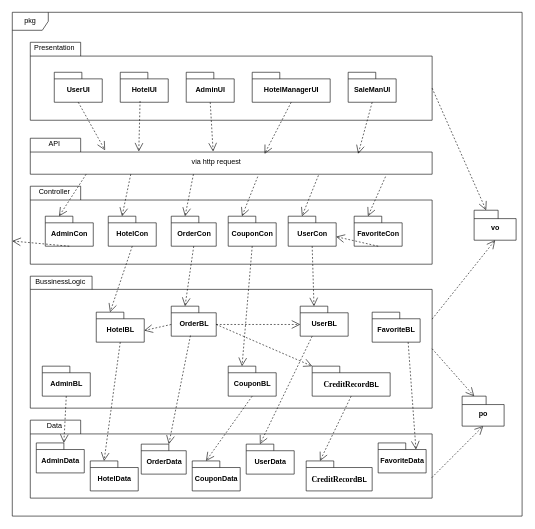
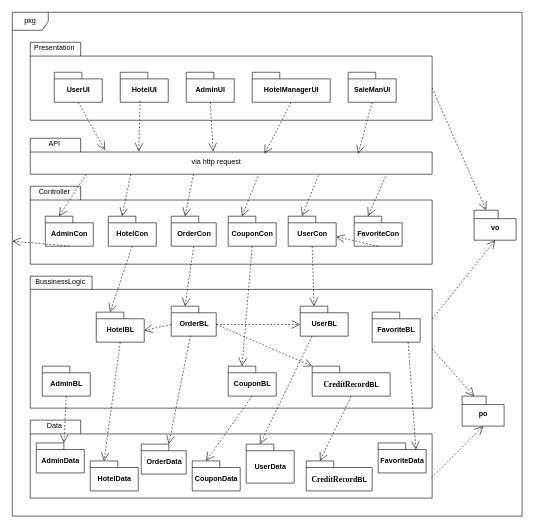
  <mxCell id="0" />
  <mxCell id="1" parent="0" />
  <mxCell id="2" value="" style="shape=folder;fontStyle=1;spacingTop=10;tabWidth=84;tabHeight=23;tabPosition=left;html=1;fillColor=none;" vertex="1" parent="1"><mxGeometry x="50" y="70" width="670" height="130" as="geometry" /></mxCell>
  <mxCell id="3" value="Presentation" style="text;html=1;align=center;verticalAlign=middle;resizable=0;points=[];autosize=1;" vertex="1" parent="1"><mxGeometry x="50" y="70" width="80" height="20" as="geometry" /></mxCell>
  <mxCell id="4" value="UserUI" style="shape=folder;fontStyle=1;spacingTop=10;tabWidth=46;tabHeight=11;tabPosition=left;html=1;fillColor=none;" vertex="1" parent="1"><mxGeometry x="90" y="120" width="80" height="50" as="geometry" /></mxCell>
  <mxCell id="5" value="HotelUI&lt;span style=&quot;color: rgba(0 , 0 , 0 , 0) ; font-family: monospace ; font-size: 0px ; font-weight: 400&quot;&gt;%3CmxGraphModel%3E%3Croot%3E%3CmxCell%20id%3D%220%22%2F%3E%3CmxCell%20id%3D%221%22%20parent%3D%220%22%2F%3E%3CmxCell%20id%3D%222%22%20value%3D%22UserUI%22%20style%3D%22shape%3Dfolder%3BfontStyle%3D1%3BspacingTop%3D10%3BtabWidth%3D46%3BtabHeight%3D11%3BtabPosition%3Dleft%3Bhtml%3D1%3BfillColor%3Dnone%3B%22%20vertex%3D%221%22%20parent%3D%221%22%3E%3CmxGeometry%20x%3D%22220%22%20y%3D%22160%22%20width%3D%2280%22%20height%3D%2250%22%20as%3D%22geometry%22%2F%3E%3C%2FmxCell%3E%3C%2Froot%3E%3C%2FmxGraphModel%3E&lt;/span&gt;" style="shape=folder;fontStyle=1;spacingTop=10;tabWidth=46;tabHeight=11;tabPosition=left;html=1;fillColor=none;" vertex="1" parent="1"><mxGeometry x="200" y="120" width="80" height="50" as="geometry" /></mxCell>
  <mxCell id="6" value="AdminUI" style="shape=folder;fontStyle=1;spacingTop=10;tabWidth=46;tabHeight=11;tabPosition=left;html=1;fillColor=none;" vertex="1" parent="1"><mxGeometry x="310" y="120" width="80" height="50" as="geometry" /></mxCell>
  <mxCell id="7" value="HotelManagerUI" style="shape=folder;fontStyle=1;spacingTop=10;tabWidth=46;tabHeight=11;tabPosition=left;html=1;fillColor=none;" vertex="1" parent="1"><mxGeometry x="420" y="120" width="130" height="50" as="geometry" /></mxCell>
  <mxCell id="8" value="SaleManUI" style="shape=folder;fontStyle=1;spacingTop=10;tabWidth=46;tabHeight=11;tabPosition=left;html=1;fillColor=none;" vertex="1" parent="1"><mxGeometry x="580" y="120" width="80" height="50" as="geometry" /></mxCell>
  <mxCell id="9" value="" style="shape=folder;fontStyle=1;spacingTop=10;tabWidth=84;tabHeight=23;tabPosition=left;html=1;fillColor=none;" vertex="1" parent="1"><mxGeometry x="50" y="230" width="670" height="60" as="geometry" /></mxCell>
  <mxCell id="10" value="API" style="text;html=1;align=center;verticalAlign=middle;resizable=0;points=[];autosize=1;" vertex="1" parent="1"><mxGeometry x="75" y="230" width="30" height="20" as="geometry" /></mxCell>
  <mxCell id="11" value="via http request" style="text;html=1;align=center;verticalAlign=middle;resizable=0;points=[];autosize=1;" vertex="1" parent="1"><mxGeometry x="310" y="260" width="100" height="20" as="geometry" /></mxCell>
  <mxCell id="12" value="" style="shape=folder;fontStyle=1;spacingTop=10;tabWidth=84;tabHeight=23;tabPosition=left;html=1;fillColor=none;" vertex="1" parent="1"><mxGeometry x="50" y="310" width="670" height="130" as="geometry" /></mxCell>
  <mxCell id="13" value="Controller" style="text;html=1;align=center;verticalAlign=middle;resizable=0;points=[];autosize=1;" vertex="1" parent="1"><mxGeometry x="55" y="310" width="70" height="20" as="geometry" /></mxCell>
  <mxCell id="14" value="UserCon" style="shape=folder;fontStyle=1;spacingTop=10;tabWidth=46;tabHeight=11;tabPosition=left;html=1;fillColor=none;" vertex="1" parent="1"><mxGeometry x="480" y="360" width="80" height="50" as="geometry" /></mxCell>
  <mxCell id="15" value="HotelCon&lt;span style=&quot;color: rgba(0 , 0 , 0 , 0) ; font-family: monospace ; font-size: 0px ; font-weight: 400&quot;&gt;%3CmxGraphModel%3E%3Croot%3E%3CmxCell%20id%3D%220%22%2F%3E%3CmxCell%20id%3D%221%22%20parent%3D%220%22%2F%3E%3CmxCell%20id%3D%222%22%20value%3D%22UserUI%22%20style%3D%22shape%3Dfolder%3BfontStyle%3D1%3BspacingTop%3D10%3BtabWidth%3D46%3BtabHeight%3D11%3BtabPosition%3Dleft%3Bhtml%3D1%3BfillColor%3Dnone%3B%22%20vertex%3D%221%22%20parent%3D%221%22%3E%3CmxGeometry%20x%3D%22220%22%20y%3D%22160%22%20width%3D%2280%22%20height%3D%2250%22%20as%3D%22geometry%22%2F%3E%3C%2FmxCell%3E%3C%2Froot%3E%3C%2FmxGraphModel%3E&lt;/span&gt;" style="shape=folder;fontStyle=1;spacingTop=10;tabWidth=46;tabHeight=11;tabPosition=left;html=1;fillColor=none;" vertex="1" parent="1"><mxGeometry x="180" y="360" width="80" height="50" as="geometry" /></mxCell>
  <mxCell id="16" value="AdminCon" style="shape=folder;fontStyle=1;spacingTop=10;tabWidth=46;tabHeight=11;tabPosition=left;html=1;fillColor=none;" vertex="1" parent="1"><mxGeometry x="75" y="360" width="80" height="50" as="geometry" /></mxCell>
  <mxCell id="17" value="OrderCon" style="shape=folder;fontStyle=1;spacingTop=10;tabWidth=46;tabHeight=11;tabPosition=left;html=1;fillColor=none;" vertex="1" parent="1"><mxGeometry x="285" y="360" width="75" height="50" as="geometry" /></mxCell>
  <mxCell id="18" value="FavoriteCon" style="shape=folder;fontStyle=1;spacingTop=10;tabWidth=46;tabHeight=11;tabPosition=left;html=1;fillColor=none;" vertex="1" parent="1"><mxGeometry x="590" y="360" width="80" height="50" as="geometry" /></mxCell>
  <mxCell id="19" value="CouponCon" style="shape=folder;fontStyle=1;spacingTop=10;tabWidth=46;tabHeight=11;tabPosition=left;html=1;fillColor=none;" vertex="1" parent="1"><mxGeometry x="380" y="360" width="80" height="50" as="geometry" /></mxCell>
  <mxCell id="20" value="" style="endArrow=open;endFill=1;endSize=12;html=1;dashed=1;exitX=0.5;exitY=1;exitDx=0;exitDy=0;exitPerimeter=0;entryX=0.186;entryY=0.333;entryDx=0;entryDy=0;entryPerimeter=0;" edge="1" parent="1" source="4" target="9"><mxGeometry width="160" relative="1" as="geometry"><mxPoint x="390" y="380" as="sourcePoint" /><mxPoint x="550" y="380" as="targetPoint" /></mxGeometry></mxCell>
  <mxCell id="21" value="" style="endArrow=open;endFill=1;endSize=12;html=1;dashed=1;exitX=0.413;exitY=0.96;exitDx=0;exitDy=0;exitPerimeter=0;entryX=0.27;entryY=0.367;entryDx=0;entryDy=0;entryPerimeter=0;" edge="1" parent="1" source="5" target="9"><mxGeometry width="160" relative="1" as="geometry"><mxPoint x="140" y="180" as="sourcePoint" /><mxPoint x="179.04" y="259.98" as="targetPoint" /></mxGeometry></mxCell>
  <mxCell id="22" value="" style="endArrow=open;endFill=1;endSize=12;html=1;dashed=1;exitX=0.5;exitY=1;exitDx=0;exitDy=0;exitPerimeter=0;entryX=0.455;entryY=0.367;entryDx=0;entryDy=0;entryPerimeter=0;" edge="1" parent="1" source="6" target="9"><mxGeometry width="160" relative="1" as="geometry"><mxPoint x="150" y="190" as="sourcePoint" /><mxPoint x="189.04" y="269.98" as="targetPoint" /></mxGeometry></mxCell>
  <mxCell id="23" value="" style="endArrow=open;endFill=1;endSize=12;html=1;dashed=1;exitX=0.5;exitY=1;exitDx=0;exitDy=0;exitPerimeter=0;entryX=0.583;entryY=0.433;entryDx=0;entryDy=0;entryPerimeter=0;" edge="1" parent="1" source="7" target="9"><mxGeometry width="160" relative="1" as="geometry"><mxPoint x="160" y="200" as="sourcePoint" /><mxPoint x="199.04" y="279.98" as="targetPoint" /></mxGeometry></mxCell>
  <mxCell id="24" value="" style="endArrow=open;endFill=1;endSize=12;html=1;dashed=1;exitX=0.5;exitY=1;exitDx=0;exitDy=0;exitPerimeter=0;entryX=0.816;entryY=0.433;entryDx=0;entryDy=0;entryPerimeter=0;" edge="1" parent="1" source="8" target="9"><mxGeometry width="160" relative="1" as="geometry"><mxPoint x="170" y="210" as="sourcePoint" /><mxPoint x="209.04" y="289.98" as="targetPoint" /></mxGeometry></mxCell>
  <mxCell id="25" value="" style="endArrow=open;endFill=1;endSize=12;html=1;dashed=1;exitX=0.139;exitY=1;exitDx=0;exitDy=0;exitPerimeter=0;entryX=0;entryY=0;entryDx=23;entryDy=0;entryPerimeter=0;" edge="1" parent="1" source="9" target="16"><mxGeometry width="160" relative="1" as="geometry"><mxPoint x="140" y="180" as="sourcePoint" /><mxPoint x="179.04" y="259.98" as="targetPoint" /></mxGeometry></mxCell>
  <mxCell id="26" value="" style="endArrow=open;endFill=1;endSize=12;html=1;dashed=1;exitX=0.25;exitY=1;exitDx=0;exitDy=0;exitPerimeter=0;entryX=0;entryY=0;entryDx=23;entryDy=0;entryPerimeter=0;" edge="1" parent="1" source="9" target="15"><mxGeometry width="160" relative="1" as="geometry"><mxPoint x="148.96" y="300" as="sourcePoint" /><mxPoint x="131" y="381" as="targetPoint" /></mxGeometry></mxCell>
  <mxCell id="27" value="" style="endArrow=open;endFill=1;endSize=12;html=1;dashed=1;exitX=0.406;exitY=1;exitDx=0;exitDy=0;exitPerimeter=0;entryX=0;entryY=0;entryDx=23;entryDy=0;entryPerimeter=0;" edge="1" parent="1" source="9" target="17"><mxGeometry width="160" relative="1" as="geometry"><mxPoint x="158.96" y="310" as="sourcePoint" /><mxPoint x="141" y="391" as="targetPoint" /></mxGeometry></mxCell>
  <mxCell id="28" value="" style="endArrow=open;endFill=1;endSize=12;html=1;dashed=1;exitX=0.566;exitY=1.067;exitDx=0;exitDy=0;exitPerimeter=0;entryX=0;entryY=0;entryDx=23;entryDy=0;entryPerimeter=0;" edge="1" parent="1" source="9" target="19"><mxGeometry width="160" relative="1" as="geometry"><mxPoint x="168.96" y="320" as="sourcePoint" /><mxPoint x="151" y="401" as="targetPoint" /></mxGeometry></mxCell>
  <mxCell id="29" value="" style="endArrow=open;endFill=1;endSize=12;html=1;dashed=1;exitX=0.717;exitY=1.033;exitDx=0;exitDy=0;exitPerimeter=0;entryX=0;entryY=0;entryDx=23;entryDy=0;entryPerimeter=0;" edge="1" parent="1" source="9" target="14"><mxGeometry width="160" relative="1" as="geometry"><mxPoint x="178.96" y="330" as="sourcePoint" /><mxPoint x="161" y="411" as="targetPoint" /></mxGeometry></mxCell>
  <mxCell id="30" value="" style="endArrow=open;endFill=1;endSize=12;html=1;dashed=1;exitX=0.884;exitY=1.067;exitDx=0;exitDy=0;exitPerimeter=0;entryX=0;entryY=0;entryDx=23;entryDy=0;entryPerimeter=0;" edge="1" parent="1" source="9" target="18"><mxGeometry width="160" relative="1" as="geometry"><mxPoint x="188.96" y="340" as="sourcePoint" /><mxPoint x="171" y="421" as="targetPoint" /></mxGeometry></mxCell>
  <mxCell id="31" value="" style="shape=folder;fontStyle=1;spacingTop=10;tabWidth=103;tabHeight=22;tabPosition=left;html=1;fillColor=none;" vertex="1" parent="1"><mxGeometry x="50" y="460" width="670" height="220" as="geometry" /></mxCell>
  <mxCell id="32" value="BussinessLogic" style="text;html=1;align=center;verticalAlign=middle;resizable=0;points=[];autosize=1;" vertex="1" parent="1"><mxGeometry x="50" y="460" width="100" height="20" as="geometry" /></mxCell>
  <mxCell id="33" value="UserBL" style="shape=folder;fontStyle=1;spacingTop=10;tabWidth=46;tabHeight=11;tabPosition=left;html=1;fillColor=none;" vertex="1" parent="1"><mxGeometry x="500" y="510" width="80" height="50" as="geometry" /></mxCell>
  <mxCell id="34" value="HotelBL&lt;span style=&quot;color: rgba(0 , 0 , 0 , 0) ; font-family: monospace ; font-size: 0px ; font-weight: 400&quot;&gt;%3CmxGraphModel%3E%3Croot%3E%3CmxCell%20id%3D%220%22%2F%3E%3CmxCell%20id%3D%221%22%20parent%3D%220%22%2F%3E%3CmxCell%20id%3D%222%22%20value%3D%22UserUI%22%20style%3D%22shape%3Dfolder%3BfontStyle%3D1%3BspacingTop%3D10%3BtabWidth%3D46%3BtabHeight%3D11%3BtabPosition%3Dleft%3Bhtml%3D1%3BfillColor%3Dnone%3B%22%20vertex%3D%221%22%20parent%3D%221%22%3E%3CmxGeometry%20x%3D%22220%22%20y%3D%22160%22%20width%3D%2280%22%20height%3D%2250%22%20as%3D%22geometry%22%2F%3E%3C%2FmxCell%3E%3C%2Froot%3E%3C%2FmxGraphModel%3E&lt;/span&gt;" style="shape=folder;fontStyle=1;spacingTop=10;tabWidth=46;tabHeight=11;tabPosition=left;html=1;fillColor=none;" vertex="1" parent="1"><mxGeometry x="160" y="520" width="80" height="50" as="geometry" /></mxCell>
  <mxCell id="35" value="AdminBL" style="shape=folder;fontStyle=1;spacingTop=10;tabWidth=46;tabHeight=11;tabPosition=left;html=1;fillColor=none;" vertex="1" parent="1"><mxGeometry x="70" y="610" width="80" height="50" as="geometry" /></mxCell>
  <mxCell id="36" value="OrderBL" style="shape=folder;fontStyle=1;spacingTop=10;tabWidth=46;tabHeight=11;tabPosition=left;html=1;fillColor=none;" vertex="1" parent="1"><mxGeometry x="285" y="510" width="75" height="50" as="geometry" /></mxCell>
  <mxCell id="37" value="FavoriteBL" style="shape=folder;fontStyle=1;spacingTop=10;tabWidth=46;tabHeight=11;tabPosition=left;html=1;fillColor=none;" vertex="1" parent="1"><mxGeometry x="620" y="520" width="80" height="50" as="geometry" /></mxCell>
  <mxCell id="38" value="CouponBL" style="shape=folder;fontStyle=1;spacingTop=10;tabWidth=46;tabHeight=11;tabPosition=left;html=1;fillColor=none;" vertex="1" parent="1"><mxGeometry x="380" y="610" width="80" height="50" as="geometry" /></mxCell>
  <mxCell id="39" value="&lt;span style=&quot;background-color: rgb(255 , 255 , 255) ; font-family: &amp;#34;consolas&amp;#34; ; font-size: 9.8pt&quot;&gt;CreditRecord&lt;/span&gt;BL" style="shape=folder;fontStyle=1;spacingTop=10;tabWidth=46;tabHeight=11;tabPosition=left;html=1;fillColor=none;" vertex="1" parent="1"><mxGeometry x="520" y="610" width="130" height="50" as="geometry" /></mxCell>
  <mxCell id="40" value="" style="endArrow=open;endFill=1;endSize=12;html=1;dashed=1;exitX=0.5;exitY=1;exitDx=0;exitDy=0;exitPerimeter=0;" edge="1" parent="1" source="16" target="71"><mxGeometry width="160" relative="1" as="geometry"><mxPoint x="220" y="300" as="sourcePoint" /><mxPoint x="213" y="370" as="targetPoint" /></mxGeometry></mxCell>
  <mxCell id="41" value="" style="endArrow=open;endFill=1;endSize=12;html=1;dashed=1;exitX=0.5;exitY=1;exitDx=0;exitDy=0;exitPerimeter=0;entryX=0;entryY=0;entryDx=23;entryDy=0;entryPerimeter=0;" edge="1" parent="1" source="15" target="34"><mxGeometry width="160" relative="1" as="geometry"><mxPoint x="125" y="420" as="sourcePoint" /><mxPoint x="103" y="620" as="targetPoint" /></mxGeometry></mxCell>
  <mxCell id="42" value="" style="endArrow=open;endFill=1;endSize=12;html=1;dashed=1;exitX=0.5;exitY=1;exitDx=0;exitDy=0;exitPerimeter=0;entryX=0;entryY=0;entryDx=23;entryDy=0;entryPerimeter=0;" edge="1" parent="1" source="17" target="36"><mxGeometry width="160" relative="1" as="geometry"><mxPoint x="135" y="430" as="sourcePoint" /><mxPoint x="113" y="630" as="targetPoint" /></mxGeometry></mxCell>
  <mxCell id="43" value="" style="endArrow=open;endFill=1;endSize=12;html=1;dashed=1;exitX=0.5;exitY=1;exitDx=0;exitDy=0;exitPerimeter=0;entryX=0;entryY=0;entryDx=23;entryDy=0;entryPerimeter=0;" edge="1" parent="1" source="19" target="38"><mxGeometry width="160" relative="1" as="geometry"><mxPoint x="145" y="440" as="sourcePoint" /><mxPoint x="123" y="640" as="targetPoint" /></mxGeometry></mxCell>
  <mxCell id="44" value="" style="endArrow=open;endFill=1;endSize=12;html=1;dashed=1;exitX=0.5;exitY=1;exitDx=0;exitDy=0;exitPerimeter=0;entryX=0;entryY=0;entryDx=23;entryDy=0;entryPerimeter=0;" edge="1" parent="1" source="14" target="33"><mxGeometry width="160" relative="1" as="geometry"><mxPoint x="155" y="450" as="sourcePoint" /><mxPoint x="133" y="650" as="targetPoint" /></mxGeometry></mxCell>
  <mxCell id="45" value="" style="endArrow=open;endFill=1;endSize=12;html=1;dashed=1;exitX=0.5;exitY=1;exitDx=0;exitDy=0;exitPerimeter=0;" edge="1" parent="1" source="18" target="14"><mxGeometry width="160" relative="1" as="geometry"><mxPoint x="165" y="460" as="sourcePoint" /><mxPoint x="143" y="660" as="targetPoint" /></mxGeometry></mxCell>
  <mxCell id="46" value="" style="endArrow=open;endFill=1;endSize=12;html=1;dashed=1;exitX=0;exitY=0;exitDx=75;exitDy=30.5;exitPerimeter=0;entryX=0;entryY=0;entryDx=0;entryDy=30.5;entryPerimeter=0;" edge="1" parent="1" source="36" target="33"><mxGeometry width="160" relative="1" as="geometry"><mxPoint x="230" y="560.5" as="sourcePoint" /><mxPoint x="270" y="550.5" as="targetPoint" /></mxGeometry></mxCell>
  <mxCell id="47" value="" style="endArrow=open;endFill=1;endSize=12;html=1;dashed=1;exitX=0;exitY=0;exitDx=75;exitDy=30.5;exitPerimeter=0;entryX=0;entryY=0;entryDx=0;entryDy=0;entryPerimeter=0;" edge="1" parent="1" source="36" target="39"><mxGeometry width="160" relative="1" as="geometry"><mxPoint x="240" y="570.5" as="sourcePoint" /><mxPoint x="280" y="560.5" as="targetPoint" /></mxGeometry></mxCell>
  <mxCell id="48" value="" style="endArrow=open;endFill=1;endSize=12;html=1;dashed=1;exitX=0;exitY=0;exitDx=0;exitDy=30.5;exitPerimeter=0;entryX=0;entryY=0;entryDx=80;entryDy=30.5;entryPerimeter=0;" edge="1" parent="1" source="36" target="34"><mxGeometry width="160" relative="1" as="geometry"><mxPoint x="230" y="541" as="sourcePoint" /><mxPoint x="270" y="531" as="targetPoint" /></mxGeometry></mxCell>
  <mxCell id="49" value="" style="shape=folder;fontStyle=1;spacingTop=10;tabWidth=84;tabHeight=23;tabPosition=left;html=1;fillColor=none;" vertex="1" parent="1"><mxGeometry x="50" y="700" width="670" height="130" as="geometry" /></mxCell>
  <mxCell id="50" value="Data" style="text;html=1;align=center;verticalAlign=middle;resizable=0;points=[];autosize=1;" vertex="1" parent="1"><mxGeometry x="70" y="700" width="40" height="20" as="geometry" /></mxCell>
- <mxCell id="51" value="UserData" style="shape=folder;fontStyle=1;spacingTop=10;tabWidth=46;tabHeight=11;tabPosition=left;html=1;fillColor=none;" vertex="1" parent="1"><mxGeometry x="410" y="740" width="80" height="50" as="geometry" /></mxCell>
+ <mxCell id="51" value="UserData" style="shape=folder;fontStyle=1;spacingTop=10;tabWidth=46;tabHeight=11;tabPosition=left;html=1;fillColor=none;" vertex="1" parent="1"><mxGeometry x="410" y="740" width="80" height="65" as="geometry" /></mxCell>
  <mxCell id="52" value="HotelData&lt;span style=&quot;color: rgba(0 , 0 , 0 , 0) ; font-family: monospace ; font-size: 0px ; font-weight: 400&quot;&gt;%3CmxGraphModel%3E%3Croot%3E%3CmxCell%20id%3D%220%22%2F%3E%3CmxCell%20id%3D%221%22%20parent%3D%220%22%2F%3E%3CmxCell%20id%3D%222%22%20value%3D%22UserUI%22%20style%3D%22shape%3Dfolder%3BfontStyle%3D1%3BspacingTop%3D10%3BtabWidth%3D46%3BtabHeight%3D11%3BtabPosition%3Dleft%3Bhtml%3D1%3BfillColor%3Dnone%3B%22%20vertex%3D%221%22%20parent%3D%221%22%3E%3CmxGeometry%20x%3D%22220%22%20y%3D%22160%22%20width%3D%2280%22%20height%3D%2250%22%20as%3D%22geometry%22%2F%3E%3C%2FmxCell%3E%3C%2Froot%3E%3C%2FmxGraphModel%3E&lt;/span&gt;" style="shape=folder;fontStyle=1;spacingTop=10;tabWidth=46;tabHeight=11;tabPosition=left;html=1;fillColor=none;" vertex="1" parent="1"><mxGeometry x="150" y="768" width="80" height="50" as="geometry" /></mxCell>
  <mxCell id="53" value="AdminData" style="shape=folder;fontStyle=1;spacingTop=10;tabWidth=46;tabHeight=11;tabPosition=left;html=1;fillColor=none;" vertex="1" parent="1"><mxGeometry x="60" y="738" width="80" height="50" as="geometry" /></mxCell>
  <mxCell id="54" value="OrderData" style="shape=folder;fontStyle=1;spacingTop=10;tabWidth=46;tabHeight=11;tabPosition=left;html=1;fillColor=none;" vertex="1" parent="1"><mxGeometry x="235" y="740" width="75" height="50" as="geometry" /></mxCell>
  <mxCell id="55" value="FavoriteData" style="shape=folder;fontStyle=1;spacingTop=10;tabWidth=46;tabHeight=11;tabPosition=left;html=1;fillColor=none;" vertex="1" parent="1"><mxGeometry x="630" y="738" width="80" height="50" as="geometry" /></mxCell>
  <mxCell id="56" value="CouponData" style="shape=folder;fontStyle=1;spacingTop=10;tabWidth=46;tabHeight=11;tabPosition=left;html=1;fillColor=none;" vertex="1" parent="1"><mxGeometry x="320" y="768" width="80" height="50" as="geometry" /></mxCell>
  <mxCell id="57" value="&lt;span style=&quot;background-color: rgb(255 , 255 , 255) ; font-family: &amp;#34;consolas&amp;#34; ; font-size: 9.8pt&quot;&gt;CreditRecord&lt;/span&gt;BL" style="shape=folder;fontStyle=1;spacingTop=10;tabWidth=46;tabHeight=11;tabPosition=left;html=1;fillColor=none;" vertex="1" parent="1"><mxGeometry x="510" y="768" width="110" height="50" as="geometry" /></mxCell>
  <mxCell id="58" value="" style="endArrow=open;endFill=1;endSize=12;html=1;dashed=1;exitX=0.5;exitY=1;exitDx=0;exitDy=0;exitPerimeter=0;entryX=0;entryY=0;entryDx=46;entryDy=0;entryPerimeter=0;" edge="1" parent="1" source="35" target="53"><mxGeometry width="160" relative="1" as="geometry"><mxPoint x="230" y="420" as="sourcePoint" /><mxPoint x="193" y="530" as="targetPoint" /></mxGeometry></mxCell>
  <mxCell id="59" value="" style="endArrow=open;endFill=1;endSize=12;html=1;dashed=1;exitX=0.5;exitY=1;exitDx=0;exitDy=0;exitPerimeter=0;entryX=0;entryY=0;entryDx=23;entryDy=0;entryPerimeter=0;" edge="1" parent="1" source="34" target="52"><mxGeometry width="160" relative="1" as="geometry"><mxPoint x="120" y="670" as="sourcePoint" /><mxPoint x="116" y="750" as="targetPoint" /></mxGeometry></mxCell>
  <mxCell id="60" value="" style="endArrow=open;endFill=1;endSize=12;html=1;dashed=1;exitX=0.427;exitY=0.98;exitDx=0;exitDy=0;exitPerimeter=0;entryX=0;entryY=0;entryDx=46;entryDy=0;entryPerimeter=0;" edge="1" parent="1" source="36" target="54"><mxGeometry width="160" relative="1" as="geometry"><mxPoint x="130" y="680" as="sourcePoint" /><mxPoint x="126" y="758" as="targetPoint" /></mxGeometry></mxCell>
  <mxCell id="61" value="" style="endArrow=open;endFill=1;endSize=12;html=1;dashed=1;exitX=0.5;exitY=1;exitDx=0;exitDy=0;exitPerimeter=0;entryX=0;entryY=0;entryDx=23;entryDy=0;entryPerimeter=0;" edge="1" parent="1" source="38" target="56"><mxGeometry width="160" relative="1" as="geometry"><mxPoint x="327.025" y="569" as="sourcePoint" /><mxPoint x="291" y="750" as="targetPoint" /></mxGeometry></mxCell>
  <mxCell id="62" value="" style="endArrow=open;endFill=1;endSize=12;html=1;dashed=1;exitX=0.25;exitY=1;exitDx=0;exitDy=0;exitPerimeter=0;entryX=0;entryY=0;entryDx=23;entryDy=0;entryPerimeter=0;" edge="1" parent="1" source="33" target="51"><mxGeometry width="160" relative="1" as="geometry"><mxPoint x="337.025" y="579" as="sourcePoint" /><mxPoint x="301" y="760" as="targetPoint" /></mxGeometry></mxCell>
  <mxCell id="63" value="" style="endArrow=open;endFill=1;endSize=12;html=1;dashed=1;exitX=0.5;exitY=1;exitDx=0;exitDy=0;exitPerimeter=0;entryX=0;entryY=0;entryDx=23;entryDy=0;entryPerimeter=0;" edge="1" parent="1" source="39" target="57"><mxGeometry width="160" relative="1" as="geometry"><mxPoint x="347.025" y="589" as="sourcePoint" /><mxPoint x="311" y="770" as="targetPoint" /></mxGeometry></mxCell>
  <mxCell id="64" value="" style="endArrow=open;endFill=1;endSize=12;html=1;dashed=1;exitX=0.75;exitY=1;exitDx=0;exitDy=0;exitPerimeter=0;entryX=0;entryY=0;entryDx=63;entryDy=11;entryPerimeter=0;" edge="1" parent="1" source="37" target="55"><mxGeometry width="160" relative="1" as="geometry"><mxPoint x="357.025" y="599" as="sourcePoint" /><mxPoint x="321" y="780" as="targetPoint" /></mxGeometry></mxCell>
  <mxCell id="65" value="vo" style="shape=folder;fontStyle=1;spacingTop=10;tabWidth=40;tabHeight=14;tabPosition=left;html=1;fillColor=none;" vertex="1" parent="1"><mxGeometry x="790" y="350" width="70" height="50" as="geometry" /></mxCell>
  <mxCell id="66" value="po" style="shape=folder;fontStyle=1;spacingTop=10;tabWidth=40;tabHeight=14;tabPosition=left;html=1;fillColor=none;" vertex="1" parent="1"><mxGeometry x="770" y="660" width="70" height="50" as="geometry" /></mxCell>
  <mxCell id="67" value="" style="endArrow=open;endFill=1;endSize=12;html=1;dashed=1;exitX=0;exitY=0;exitDx=670;exitDy=76.5;exitPerimeter=0;entryX=0;entryY=0;entryDx=20;entryDy=0;entryPerimeter=0;" edge="1" parent="1" source="2" target="65"><mxGeometry width="160" relative="1" as="geometry"><mxPoint x="640" y="420" as="sourcePoint" /><mxPoint x="693" y="541" as="targetPoint" /></mxGeometry></mxCell>
  <mxCell id="68" value="" style="endArrow=open;endFill=1;endSize=12;html=1;dashed=1;exitX=0;exitY=0;exitDx=670;exitDy=121;exitPerimeter=0;entryX=0;entryY=0;entryDx=20;entryDy=0;entryPerimeter=0;" edge="1" parent="1" source="31" target="66"><mxGeometry width="160" relative="1" as="geometry"><mxPoint x="730" y="396.5" as="sourcePoint" /><mxPoint x="800" y="296" as="targetPoint" /></mxGeometry></mxCell>
  <mxCell id="69" value="" style="endArrow=open;endFill=1;endSize=12;html=1;dashed=1;exitX=0.999;exitY=0.738;exitDx=0;exitDy=0;exitPerimeter=0;entryX=0.5;entryY=1;entryDx=0;entryDy=0;entryPerimeter=0;" edge="1" parent="1" source="49" target="66"><mxGeometry width="160" relative="1" as="geometry"><mxPoint x="740" y="406.5" as="sourcePoint" /><mxPoint x="810" y="306" as="targetPoint" /></mxGeometry></mxCell>
  <mxCell id="70" value="" style="endArrow=open;endFill=1;endSize=12;html=1;dashed=1;exitX=0;exitY=0;exitDx=670;exitDy=71.5;exitPerimeter=0;entryX=0.5;entryY=1;entryDx=0;entryDy=0;entryPerimeter=0;" edge="1" parent="1" source="31" target="65"><mxGeometry width="160" relative="1" as="geometry"><mxPoint x="740" y="555.5" as="sourcePoint" /><mxPoint x="810" y="560" as="targetPoint" /></mxGeometry></mxCell>
  <mxCell id="71" value="pkg" style="shape=umlFrame;whiteSpace=wrap;html=1;fillColor=none;" vertex="1" parent="1"><mxGeometry x="20" y="20" width="850" height="840" as="geometry" /></mxCell>
